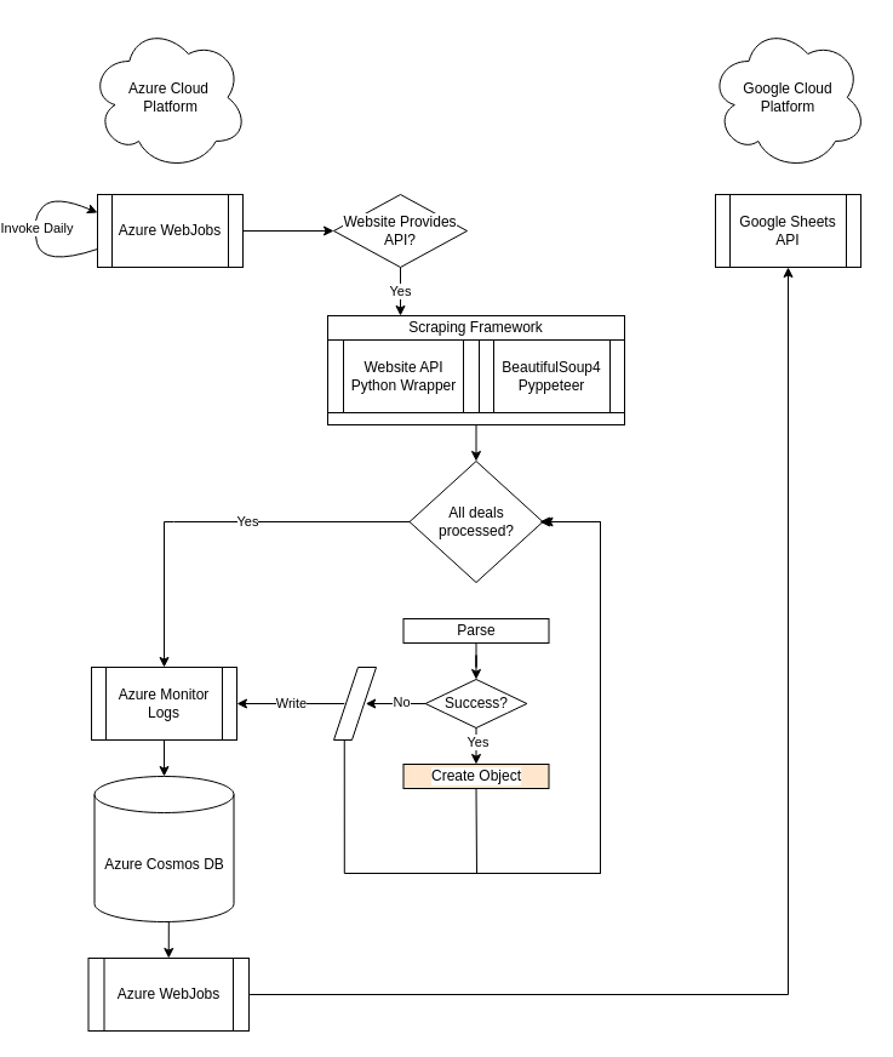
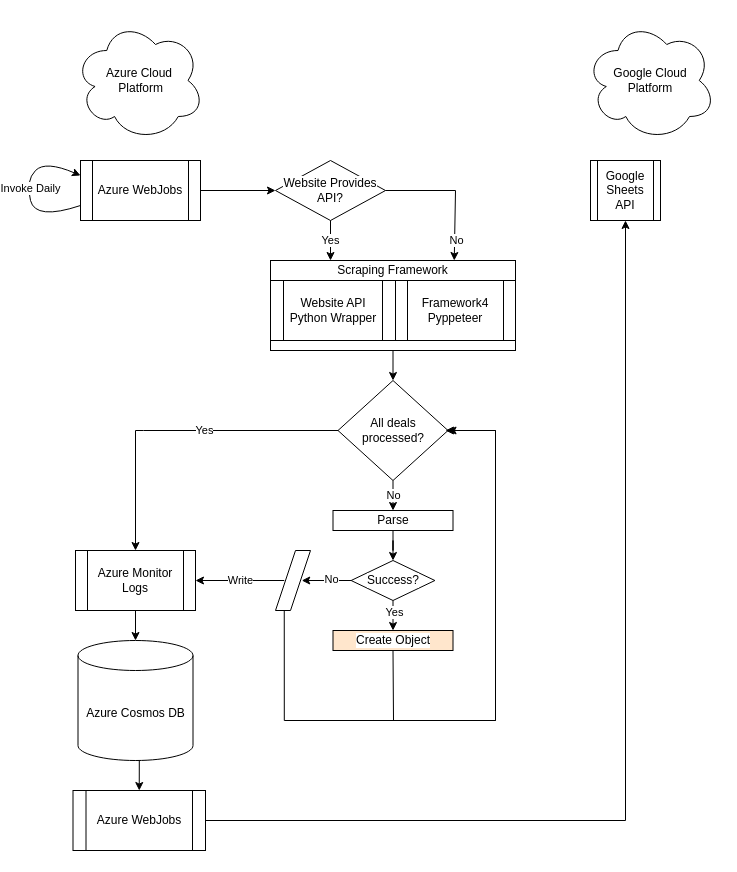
  <mxCell id="0" />
  <mxCell id="1" parent="0" />
  <mxCell id="2" value="Google Cloud&lt;br&gt;Platform" style="ellipse;shape=cloud;whiteSpace=wrap;html=1;" vertex="1" parent="1"><mxGeometry x="580" y="20" width="130" height="120" as="geometry" /></mxCell>
  <mxCell id="3" value="Azure Cloud&lt;br&gt;&amp;nbsp;Platform" style="ellipse;shape=cloud;whiteSpace=wrap;html=1;" vertex="1" parent="1"><mxGeometry x="68.75" y="20" width="130" height="120" as="geometry" /></mxCell>
  <mxCell id="4" value="Azure WebJobs" style="shape=process;whiteSpace=wrap;html=1;backgroundOutline=1;" vertex="1" parent="1"><mxGeometry x="75" y="160" width="120" height="60" as="geometry" /></mxCell>
- <mxCell id="5" value="Google Sheets&lt;br&gt;API" style="shape=process;whiteSpace=wrap;html=1;backgroundOutline=1;" vertex="1" parent="1"><mxGeometry x="585" y="160" width="120" height="60" as="geometry" /></mxCell>
+ <mxCell id="5" value="Google Sheets&lt;br&gt;API" style="shape=process;whiteSpace=wrap;html=1;backgroundOutline=1;" vertex="1" parent="1"><mxGeometry x="585" y="160" width="70" height="60" as="geometry" /></mxCell>
  <mxCell id="6" value="&lt;span style=&quot;background-color: rgb(255 , 255 , 255)&quot;&gt;Website Provides API?&lt;/span&gt;" style="rhombus;whiteSpace=wrap;html=1;" vertex="1" parent="1"><mxGeometry x="270" y="160" width="110" height="60" as="geometry" /></mxCell>
  <mxCell id="7" value="" style="endArrow=classic;html=1;rounded=0;exitX=1;exitY=0.5;exitDx=0;exitDy=0;entryX=0;entryY=0.5;entryDx=0;entryDy=0;" edge="1" parent="1" source="4" target="6"><mxGeometry width="50" height="50" relative="1" as="geometry"><mxPoint x="420" y="190" as="sourcePoint" /><mxPoint x="470" y="140" as="targetPoint" /></mxGeometry></mxCell>
  <mxCell id="8" value="" style="curved=1;endArrow=classic;html=1;rounded=0;exitX=0;exitY=0.75;exitDx=0;exitDy=0;entryX=0;entryY=0.25;entryDx=0;entryDy=0;" edge="1" parent="1" source="4" target="4"><mxGeometry width="50" height="50" relative="1" as="geometry"><mxPoint x="420" y="300" as="sourcePoint" /><mxPoint x="470" y="250" as="targetPoint" /><Array as="points"><mxPoint x="30" y="220" /><mxPoint x="20" y="180" /><mxPoint x="40" y="160" /></Array></mxGeometry></mxCell>
  <mxCell id="9" value="Invoke Daily" style="edgeLabel;html=1;align=center;verticalAlign=middle;resizable=0;points=[];" vertex="1" connectable="0" parent="8"><mxGeometry x="0.035" y="-2" relative="1" as="geometry"><mxPoint as="offset" /></mxGeometry></mxCell>
  <mxCell id="10" value="Yes" style="endArrow=classic;html=1;rounded=0;exitX=0.5;exitY=1;exitDx=0;exitDy=0;" edge="1" parent="1" source="6"><mxGeometry width="50" height="50" relative="1" as="geometry"><mxPoint x="420" y="300" as="sourcePoint" /><mxPoint x="325" y="260" as="targetPoint" /><mxPoint as="offset" /></mxGeometry></mxCell>
  <mxCell id="11" value="Scraping Framework" style="rounded=0;whiteSpace=wrap;html=1;labelBackgroundColor=#FFFFFF;" vertex="1" parent="1"><mxGeometry x="265" y="260" width="245" height="20" as="geometry" /></mxCell>
+ <mxCell id="12" value="" style="endArrow=classic;html=1;rounded=0;exitX=1;exitY=0.5;exitDx=0;exitDy=0;entryX=0.75;entryY=0;entryDx=0;entryDy=0;" edge="1" parent="1" source="6" target="11"><mxGeometry width="50" height="50" relative="1" as="geometry"><mxPoint x="640" y="300" as="sourcePoint" /><mxPoint x="460" y="190" as="targetPoint" /><Array as="points"><mxPoint x="450" y="190" /></Array></mxGeometry></mxCell>
+ <mxCell id="13" value="No" style="edgeLabel;html=1;align=center;verticalAlign=middle;resizable=0;points=[];" vertex="1" connectable="0" parent="12"><mxGeometry x="0.693" y="1" relative="1" as="geometry"><mxPoint as="offset" /></mxGeometry></mxCell>
  <mxCell id="14" value="Website API&lt;br&gt;Python Wrapper" style="shape=process;whiteSpace=wrap;html=1;backgroundOutline=1;labelBackgroundColor=#FFFFFF;" vertex="1" parent="1"><mxGeometry x="265" y="280" width="125" height="60" as="geometry" /></mxCell>
- <mxCell id="15" value="BeautifulSoup4&lt;br&gt;Pyppeteer" style="shape=process;whiteSpace=wrap;html=1;backgroundOutline=1;labelBackgroundColor=#FFFFFF;" vertex="1" parent="1"><mxGeometry x="390" y="280" width="120" height="60" as="geometry" /></mxCell>
+ <mxCell id="15" value="Framework4&lt;br&gt;Pyppeteer" style="shape=process;whiteSpace=wrap;html=1;backgroundOutline=1;labelBackgroundColor=#FFFFFF;" vertex="1" parent="1"><mxGeometry x="390" y="280" width="120" height="60" as="geometry" /></mxCell>
  <mxCell id="16" value="" style="rounded=0;whiteSpace=wrap;html=1;labelBackgroundColor=#FFFFFF;" vertex="1" parent="1"><mxGeometry x="265" y="340" width="245" height="10" as="geometry" /></mxCell>
  <mxCell id="17" value="All deals&lt;br&gt;processed?" style="rhombus;whiteSpace=wrap;html=1;labelBackgroundColor=#FFFFFF;" vertex="1" parent="1"><mxGeometry x="332.5" y="380" width="110" height="100" as="geometry" /></mxCell>
  <mxCell id="18" value="" style="endArrow=classic;html=1;rounded=0;exitX=0.5;exitY=1;exitDx=0;exitDy=0;entryX=0.5;entryY=0;entryDx=0;entryDy=0;" edge="1" parent="1" source="16" target="17"><mxGeometry width="50" height="50" relative="1" as="geometry"><mxPoint x="400" y="390" as="sourcePoint" /><mxPoint x="450" y="340" as="targetPoint" /></mxGeometry></mxCell>
+ <mxCell id="19" value="No" style="endArrow=classic;html=1;rounded=0;exitX=0.5;exitY=1;exitDx=0;exitDy=0;entryX=0.5;entryY=0;entryDx=0;entryDy=0;" edge="1" parent="1" source="17" target="25"><mxGeometry width="50" height="50" relative="1" as="geometry"><mxPoint x="400" y="480" as="sourcePoint" /><mxPoint x="388" y="520" as="targetPoint" /></mxGeometry></mxCell>
  <mxCell id="20" value="" style="endArrow=classic;html=1;rounded=0;exitX=0;exitY=0.5;exitDx=0;exitDy=0;" edge="1" parent="1" source="17" target="26"><mxGeometry width="50" height="50" relative="1" as="geometry"><mxPoint x="280" y="480" as="sourcePoint" /><mxPoint x="138" y="460" as="targetPoint" /><Array as="points"><mxPoint x="138" y="430" /><mxPoint x="130" y="430" /></Array></mxGeometry></mxCell>
  <mxCell id="21" value="Yes" style="edgeLabel;html=1;align=center;verticalAlign=middle;resizable=0;points=[];" vertex="1" connectable="0" parent="20"><mxGeometry x="-0.168" y="-1" relative="1" as="geometry"><mxPoint as="offset" /></mxGeometry></mxCell>
  <mxCell id="22" style="edgeStyle=orthogonalEdgeStyle;rounded=0;orthogonalLoop=1;jettySize=auto;html=1;exitX=0.5;exitY=1;exitDx=0;exitDy=0;exitPerimeter=0;entryX=0.5;entryY=0;entryDx=0;entryDy=0;" edge="1" parent="1" source="23" target="39"><mxGeometry relative="1" as="geometry" /></mxCell>
  <mxCell id="23" value="Azure Cosmos DB" style="shape=cylinder3;whiteSpace=wrap;html=1;boundedLbl=1;backgroundOutline=1;size=15;labelBackgroundColor=#FFFFFF;" vertex="1" parent="1"><mxGeometry x="72.5" y="640" width="115" height="120" as="geometry" /></mxCell>
  <mxCell id="24" style="edgeStyle=orthogonalEdgeStyle;rounded=0;orthogonalLoop=1;jettySize=auto;html=1;exitX=0.5;exitY=1;exitDx=0;exitDy=0;" edge="1" parent="1" source="25" target="34"><mxGeometry relative="1" as="geometry" /></mxCell>
  <mxCell id="25" value="Parse" style="rounded=0;whiteSpace=wrap;html=1;labelBackgroundColor=#FFFFFF;" vertex="1" parent="1"><mxGeometry x="327.5" y="510" width="120" height="20" as="geometry" /></mxCell>
  <mxCell id="26" value="Azure Monitor&lt;br&gt;Logs" style="shape=process;whiteSpace=wrap;html=1;backgroundOutline=1;labelBackgroundColor=#FFFFFF;" vertex="1" parent="1"><mxGeometry x="70" y="550" width="120" height="60" as="geometry" /></mxCell>
  <mxCell id="27" value="" style="endArrow=classic;html=1;rounded=0;exitX=0.5;exitY=1;exitDx=0;exitDy=0;entryX=0.5;entryY=0;entryDx=0;entryDy=0;entryPerimeter=0;" edge="1" parent="1" source="26" target="23"><mxGeometry width="50" height="50" relative="1" as="geometry"><mxPoint x="290" y="510" as="sourcePoint" /><mxPoint x="340" y="460" as="targetPoint" /></mxGeometry></mxCell>
  <mxCell id="28" value="Create Object" style="rounded=0;whiteSpace=wrap;html=1;labelBackgroundColor=#FFFFFF;fillColor=#ffe6cc;" vertex="1" parent="1"><mxGeometry x="327.5" y="630" width="120" height="20" as="geometry" /></mxCell>
  <mxCell id="29" value="" style="endArrow=classic;html=1;rounded=0;exitX=0.5;exitY=1;exitDx=0;exitDy=0;entryX=1;entryY=0.5;entryDx=0;entryDy=0;" edge="1" parent="1" source="28" target="17"><mxGeometry width="50" height="50" relative="1" as="geometry"><mxPoint x="290" y="510" as="sourcePoint" /><mxPoint x="490" y="430" as="targetPoint" /><Array as="points"><mxPoint x="388" y="720" /><mxPoint x="490" y="720" /><mxPoint x="490" y="430" /></Array></mxGeometry></mxCell>
  <mxCell id="30" style="edgeStyle=orthogonalEdgeStyle;rounded=0;orthogonalLoop=1;jettySize=auto;html=1;exitX=0;exitY=0.5;exitDx=0;exitDy=0;" edge="1" parent="1" source="34" target="37"><mxGeometry relative="1" as="geometry"><mxPoint x="290" y="580" as="targetPoint" /></mxGeometry></mxCell>
  <mxCell id="31" value="No" style="edgeLabel;html=1;align=center;verticalAlign=middle;resizable=0;points=[];" vertex="1" connectable="0" parent="30"><mxGeometry x="-0.176" y="-2" relative="1" as="geometry"><mxPoint as="offset" /></mxGeometry></mxCell>
  <mxCell id="32" style="edgeStyle=orthogonalEdgeStyle;rounded=0;orthogonalLoop=1;jettySize=auto;html=1;exitX=0.5;exitY=1;exitDx=0;exitDy=0;entryX=0.5;entryY=0;entryDx=0;entryDy=0;" edge="1" parent="1" source="34" target="28"><mxGeometry relative="1" as="geometry" /></mxCell>
  <mxCell id="33" value="Yes" style="edgeLabel;html=1;align=center;verticalAlign=middle;resizable=0;points=[];" vertex="1" connectable="0" parent="32"><mxGeometry x="-0.267" y="1" relative="1" as="geometry"><mxPoint as="offset" /></mxGeometry></mxCell>
  <mxCell id="34" value="Success?" style="rhombus;whiteSpace=wrap;html=1;labelBackgroundColor=#FFFFFF;" vertex="1" parent="1"><mxGeometry x="345.63" y="560" width="83.75" height="40" as="geometry" /></mxCell>
  <mxCell id="35" value="Write" style="edgeStyle=orthogonalEdgeStyle;rounded=0;orthogonalLoop=1;jettySize=auto;html=1;exitX=0;exitY=0.5;exitDx=0;exitDy=0;entryX=1;entryY=0.5;entryDx=0;entryDy=0;" edge="1" parent="1" source="37" target="26"><mxGeometry relative="1" as="geometry" /></mxCell>
  <mxCell id="36" style="edgeStyle=orthogonalEdgeStyle;rounded=0;orthogonalLoop=1;jettySize=auto;html=1;exitX=0.25;exitY=1;exitDx=0;exitDy=0;" edge="1" parent="1" source="37"><mxGeometry relative="1" as="geometry"><mxPoint x="440" y="430" as="targetPoint" /><Array as="points"><mxPoint x="279" y="720" /><mxPoint x="490" y="720" /><mxPoint x="490" y="430" /></Array></mxGeometry></mxCell>
  <mxCell id="37" value="" style="shape=parallelogram;perimeter=parallelogramPerimeter;whiteSpace=wrap;html=1;fixedSize=1;labelBackgroundColor=#FFFFFF;" vertex="1" parent="1"><mxGeometry x="270" y="550" width="35" height="60" as="geometry" /></mxCell>
  <mxCell id="38" style="edgeStyle=orthogonalEdgeStyle;rounded=0;orthogonalLoop=1;jettySize=auto;html=1;exitX=1;exitY=0.5;exitDx=0;exitDy=0;entryX=0.5;entryY=1;entryDx=0;entryDy=0;" edge="1" parent="1" source="39" target="5"><mxGeometry relative="1" as="geometry"><mxPoint x="720" y="600" as="targetPoint" /></mxGeometry></mxCell>
  <mxCell id="39" value="Azure WebJobs" style="shape=process;whiteSpace=wrap;html=1;backgroundOutline=1;" vertex="1" parent="1"><mxGeometry x="67.5" y="790" width="132.5" height="60" as="geometry" /></mxCell>
